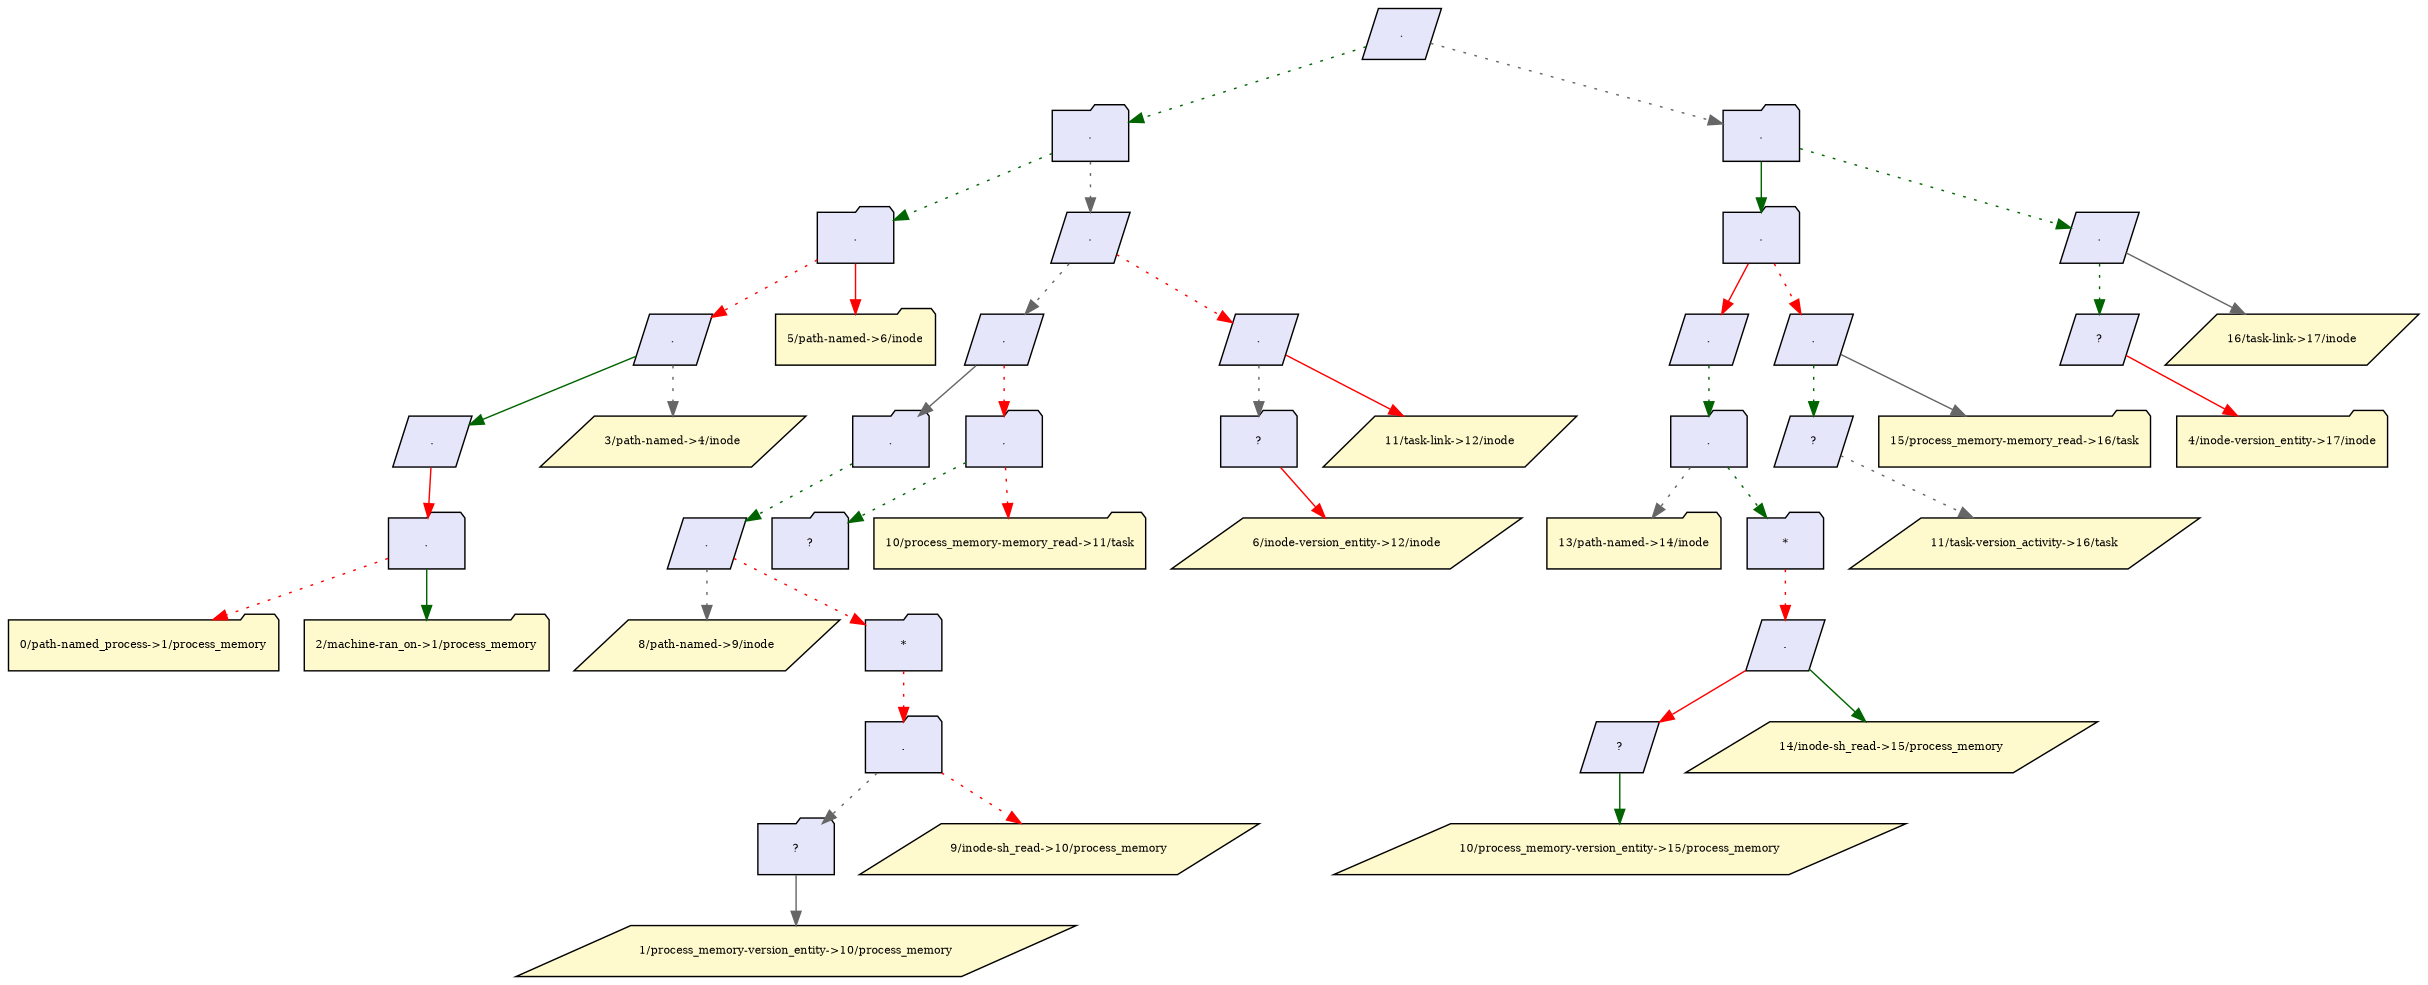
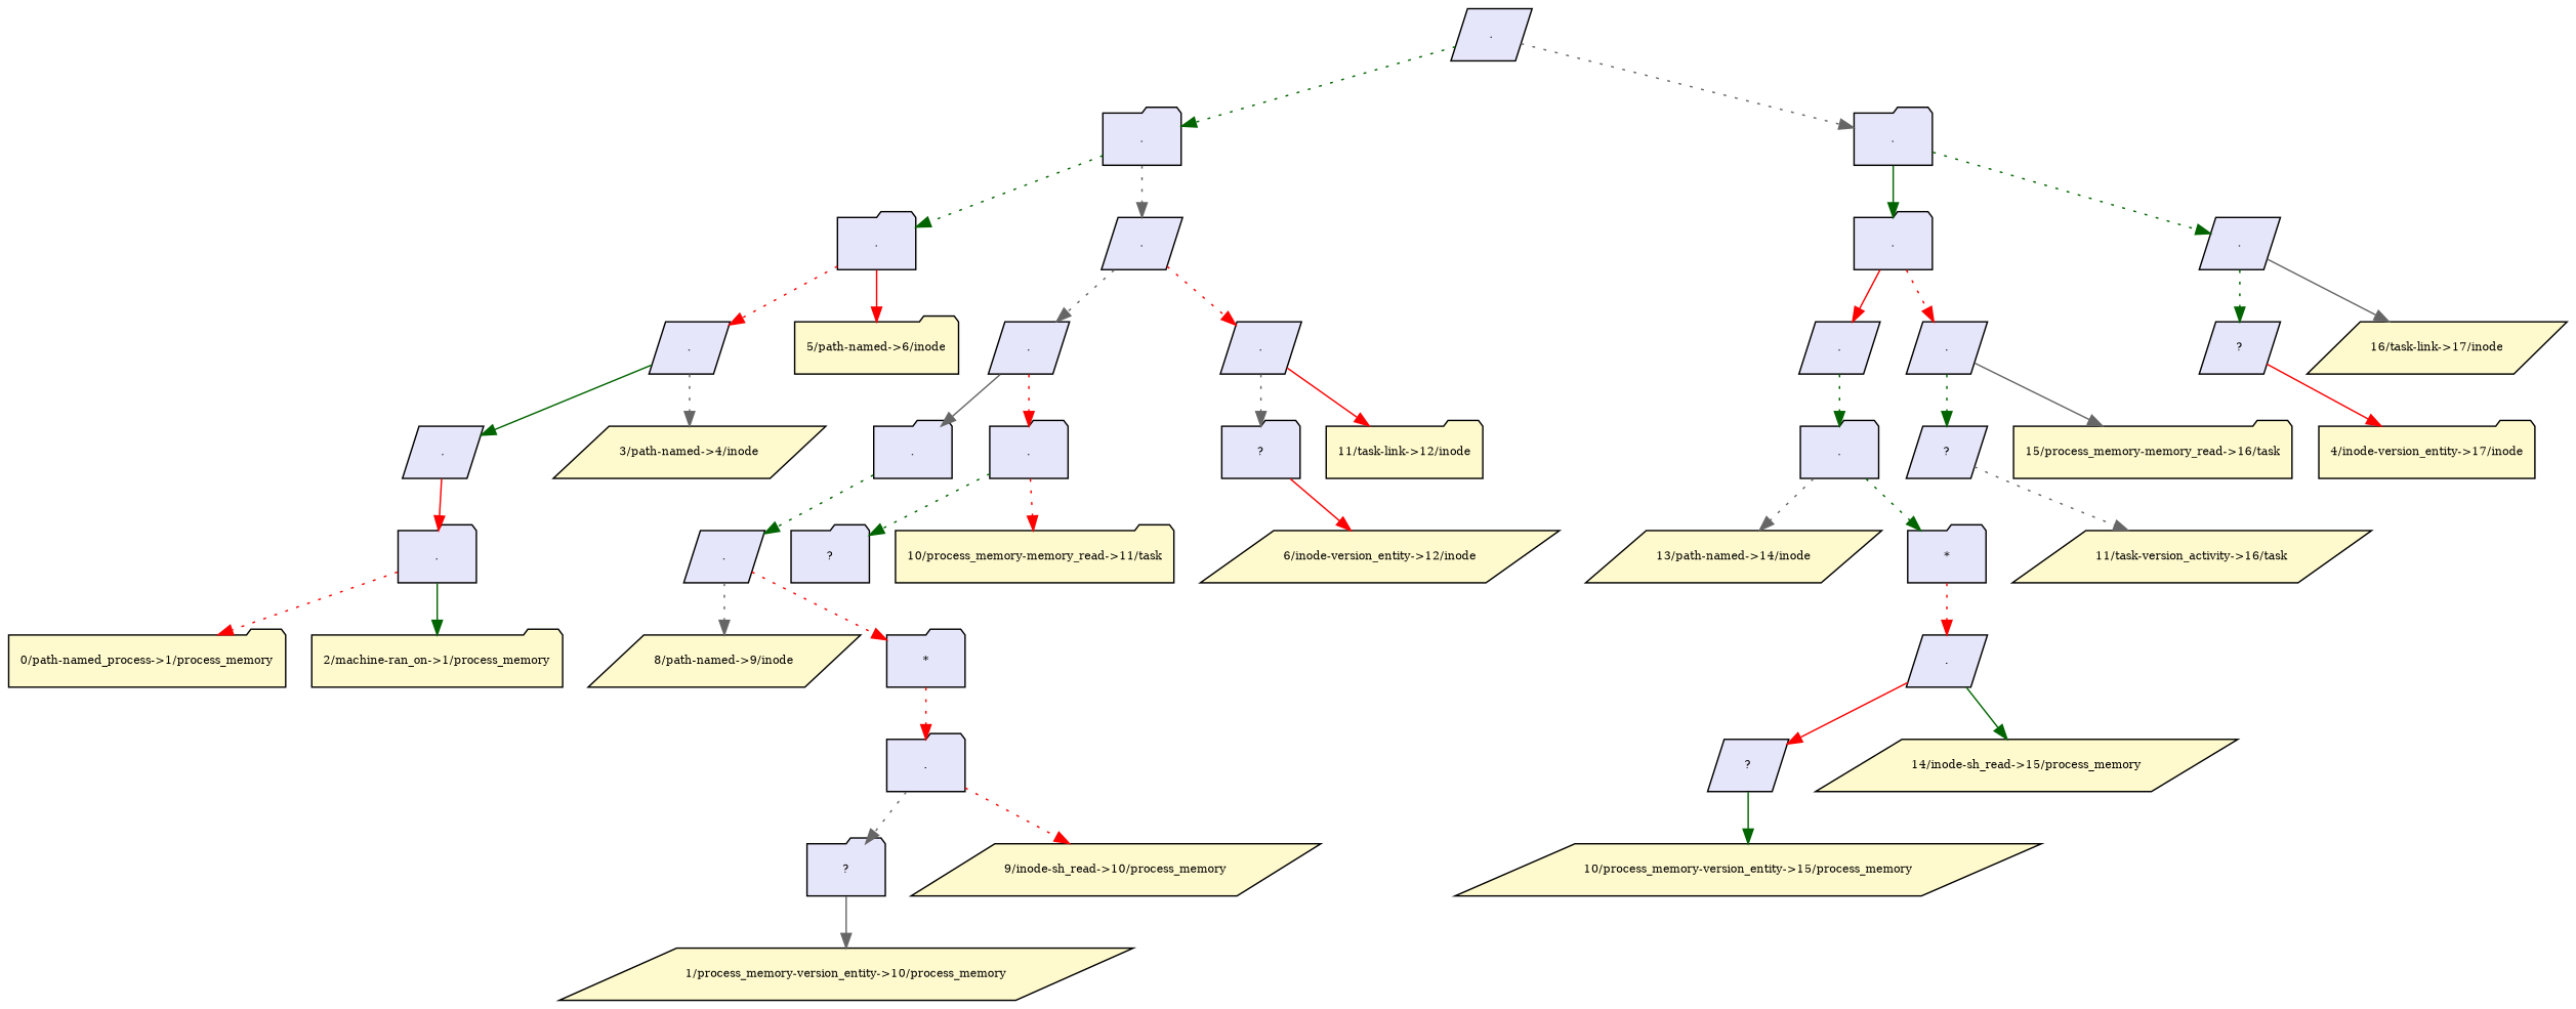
  digraph {
    node [fillcolor="#e6e6fa" fontsize=8 shape=parallelogram style=filled]
    edge [color=red fontsize=8 style=dotted]
    n1 [label="."]
    n2 [label="." shape=folder]
    n3 [label="." shape=folder]
    n4 [label="." shape=folder]
    n5 [label="."]
    n6 [label="." shape=folder]
    n7 [label="."]
    n8 [label="."]
    n9 [fillcolor="#fffacd" label="5/path-named->6/inode" shape=folder]
    n10 [label="."]
    n11 [label="."]
    n12 [label="."]
    n13 [fillcolor="#fffacd" label="3/path-named->4/inode"]
    n14 [label="." shape=folder]
    n15 [fillcolor="#fffacd" label="0/path-named_process->1/process_memory" shape=folder]
    n16 [fillcolor="#fffacd" label="2/machine-ran_on->1/process_memory" shape=folder]
    n17 [label="." shape=folder]
    n18 [label="." shape=folder]
    n19 [label="?" shape=folder]
-   n20 [fillcolor="#fffacd" label="11/task-link->12/inode"]
+   n20 [fillcolor="#fffacd" label="11/task-link->12/inode" shape=folder]
    n21 [label="."]
    n22 [label="?" shape=folder]
    n23 [fillcolor="#fffacd" label="10/process_memory-memory_read->11/task" shape=folder]
    n24 [fillcolor="#fffacd" label="8/path-named->9/inode"]
    n25 [label="*" shape=folder]
    n26 [label="." shape=folder]
    n27 [label="?" shape=folder]
    n28 [fillcolor="#fffacd" label="9/inode-sh_read->10/process_memory"]
    n29 [fillcolor="#fffacd" label="1/process_memory-version_entity->10/process_memory"]
    n30 [fillcolor="#fffacd" label="6/inode-version_entity->12/inode"]
    n31 [label="."]
    n32 [label="."]
    n33 [label="?"]
    n34 [fillcolor="#fffacd" label="16/task-link->17/inode"]
    n35 [label="." shape=folder]
    n36 [label="?"]
    n37 [fillcolor="#fffacd" label="15/process_memory-memory_read->16/task" shape=folder]
-   n38 [fillcolor="#fffacd" label="13/path-named->14/inode" shape=folder]
+   n38 [fillcolor="#fffacd" label="13/path-named->14/inode"]
    n39 [label="*" shape=folder]
    n40 [label="."]
    n41 [label="?"]
    n42 [fillcolor="#fffacd" label="14/inode-sh_read->15/process_memory"]
    n43 [fillcolor="#fffacd" label="10/process_memory-version_entity->15/process_memory"]
    n44 [fillcolor="#fffacd" label="11/task-version_activity->16/task"]
    n45 [fillcolor="#fffacd" label="4/inode-version_entity->17/inode" shape=folder]
    n1 -> n2 [color=darkgreen]
    n1 -> n3 [color=gray40]
    n2 -> n4 [color=darkgreen]
    n2 -> n5 [color=gray40]
    n3 -> n6 [color=darkgreen style=solid]
    n3 -> n7 [color=darkgreen]
    n4 -> n8
    n4 -> n9 [style=solid]
    n5 -> n10 [color=gray40]
    n5 -> n11
    n6 -> n31 [style=solid]
    n6 -> n32
    n7 -> n33 [color=darkgreen]
    n7 -> n34 [color=gray40 style=solid]
    n8 -> n12 [color=darkgreen style=solid]
    n8 -> n13 [color=gray40]
    n10 -> n17 [color=gray40 style=solid]
    n10 -> n18
    n11 -> n19 [color=gray40]
    n11 -> n20 [style=solid]
    n12 -> n14 [style=solid]
    n14 -> n15
    n14 -> n16 [color=darkgreen style=solid]
    n17 -> n21 [color=darkgreen]
    n18 -> n22 [color=darkgreen]
    n18 -> n23
    n19 -> n30 [style=solid]
    n21 -> n24 [color=gray40]
    n21 -> n25
    n25 -> n26
    n26 -> n27 [color=gray40]
    n26 -> n28
    n27 -> n29 [color=gray40 style=solid]
    n31 -> n35 [color=darkgreen]
    n32 -> n36 [color=darkgreen]
    n32 -> n37 [color=gray40 style=solid]
    n33 -> n45 [style=solid]
    n35 -> n38 [color=gray40]
    n35 -> n39 [color=darkgreen]
    n36 -> n44 [color=gray40]
    n39 -> n40
    n40 -> n41 [style=solid]
    n40 -> n42 [color=darkgreen style=solid]
    n41 -> n43 [color=darkgreen style=solid]
  }
